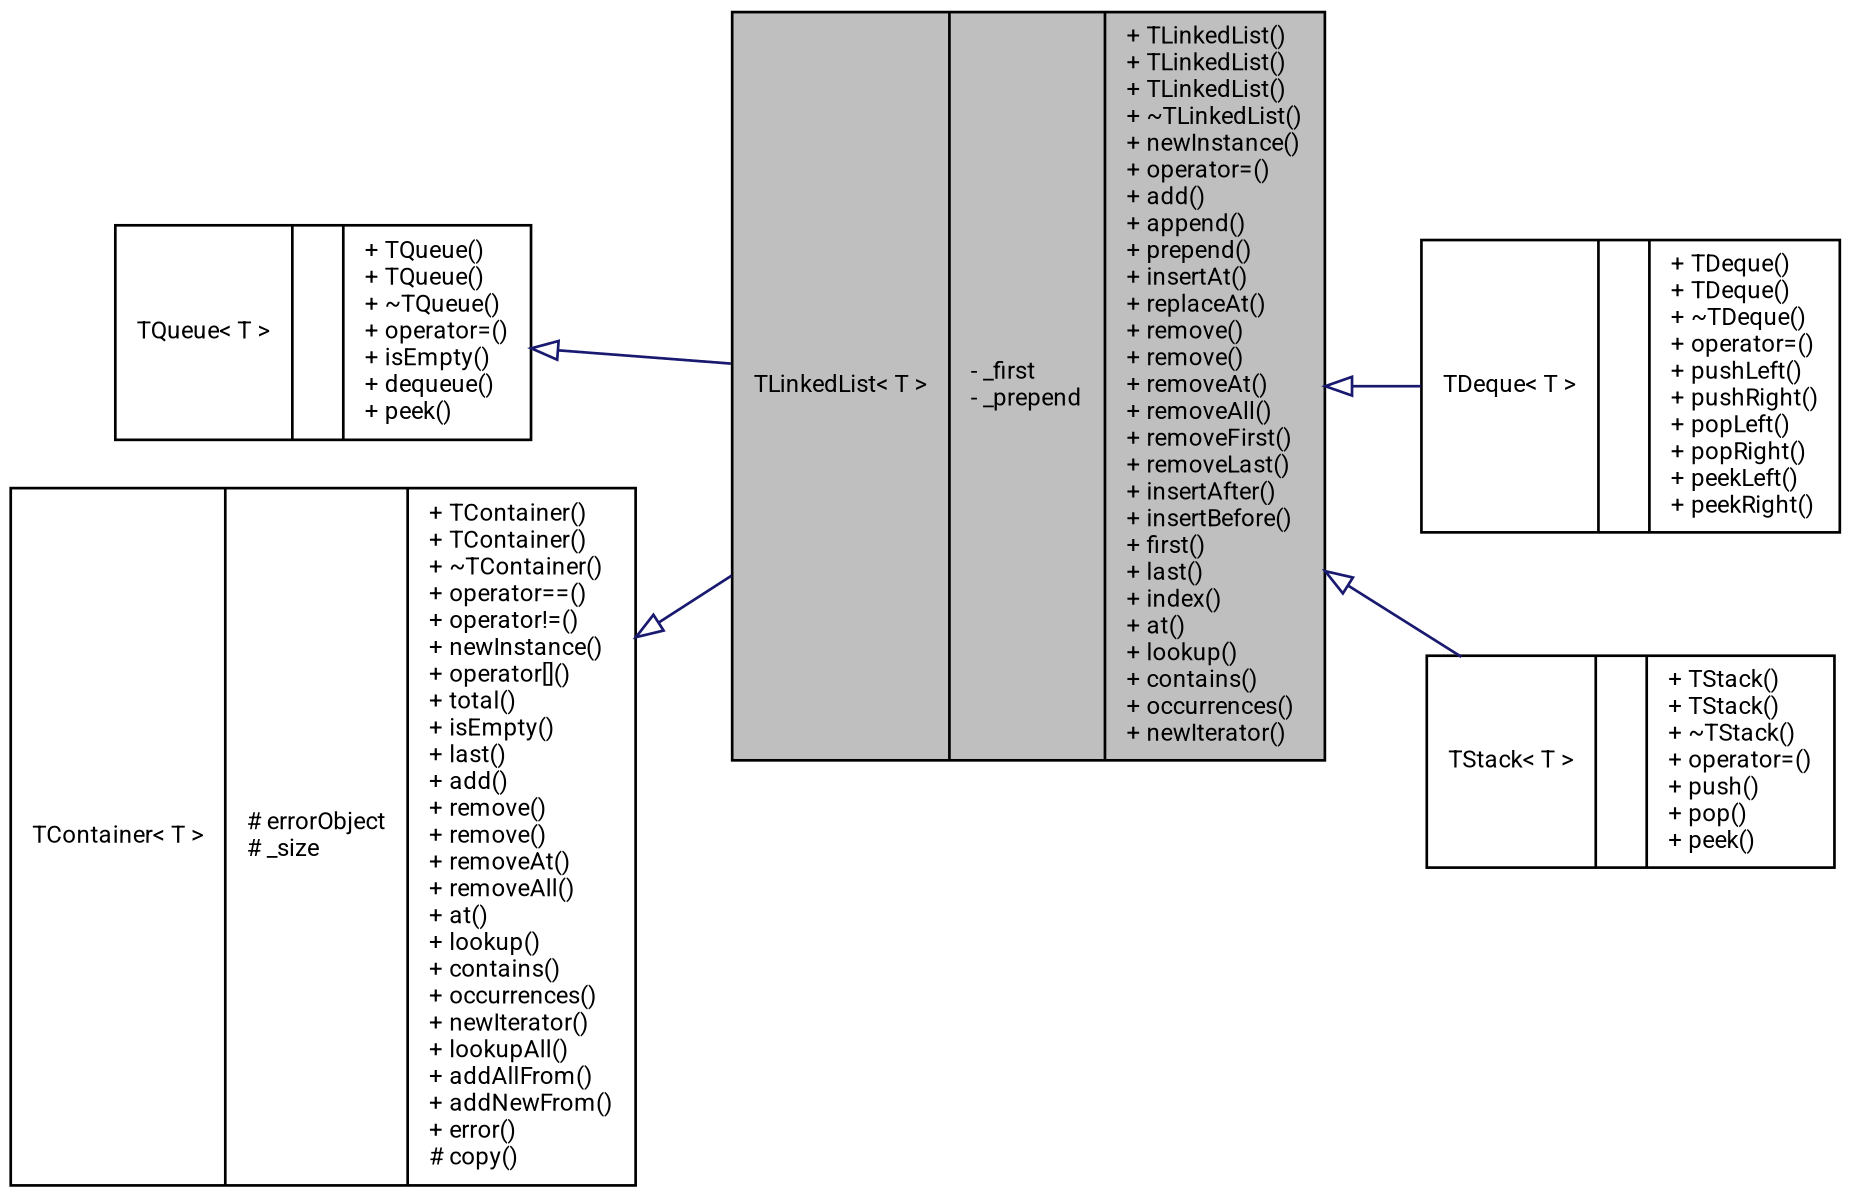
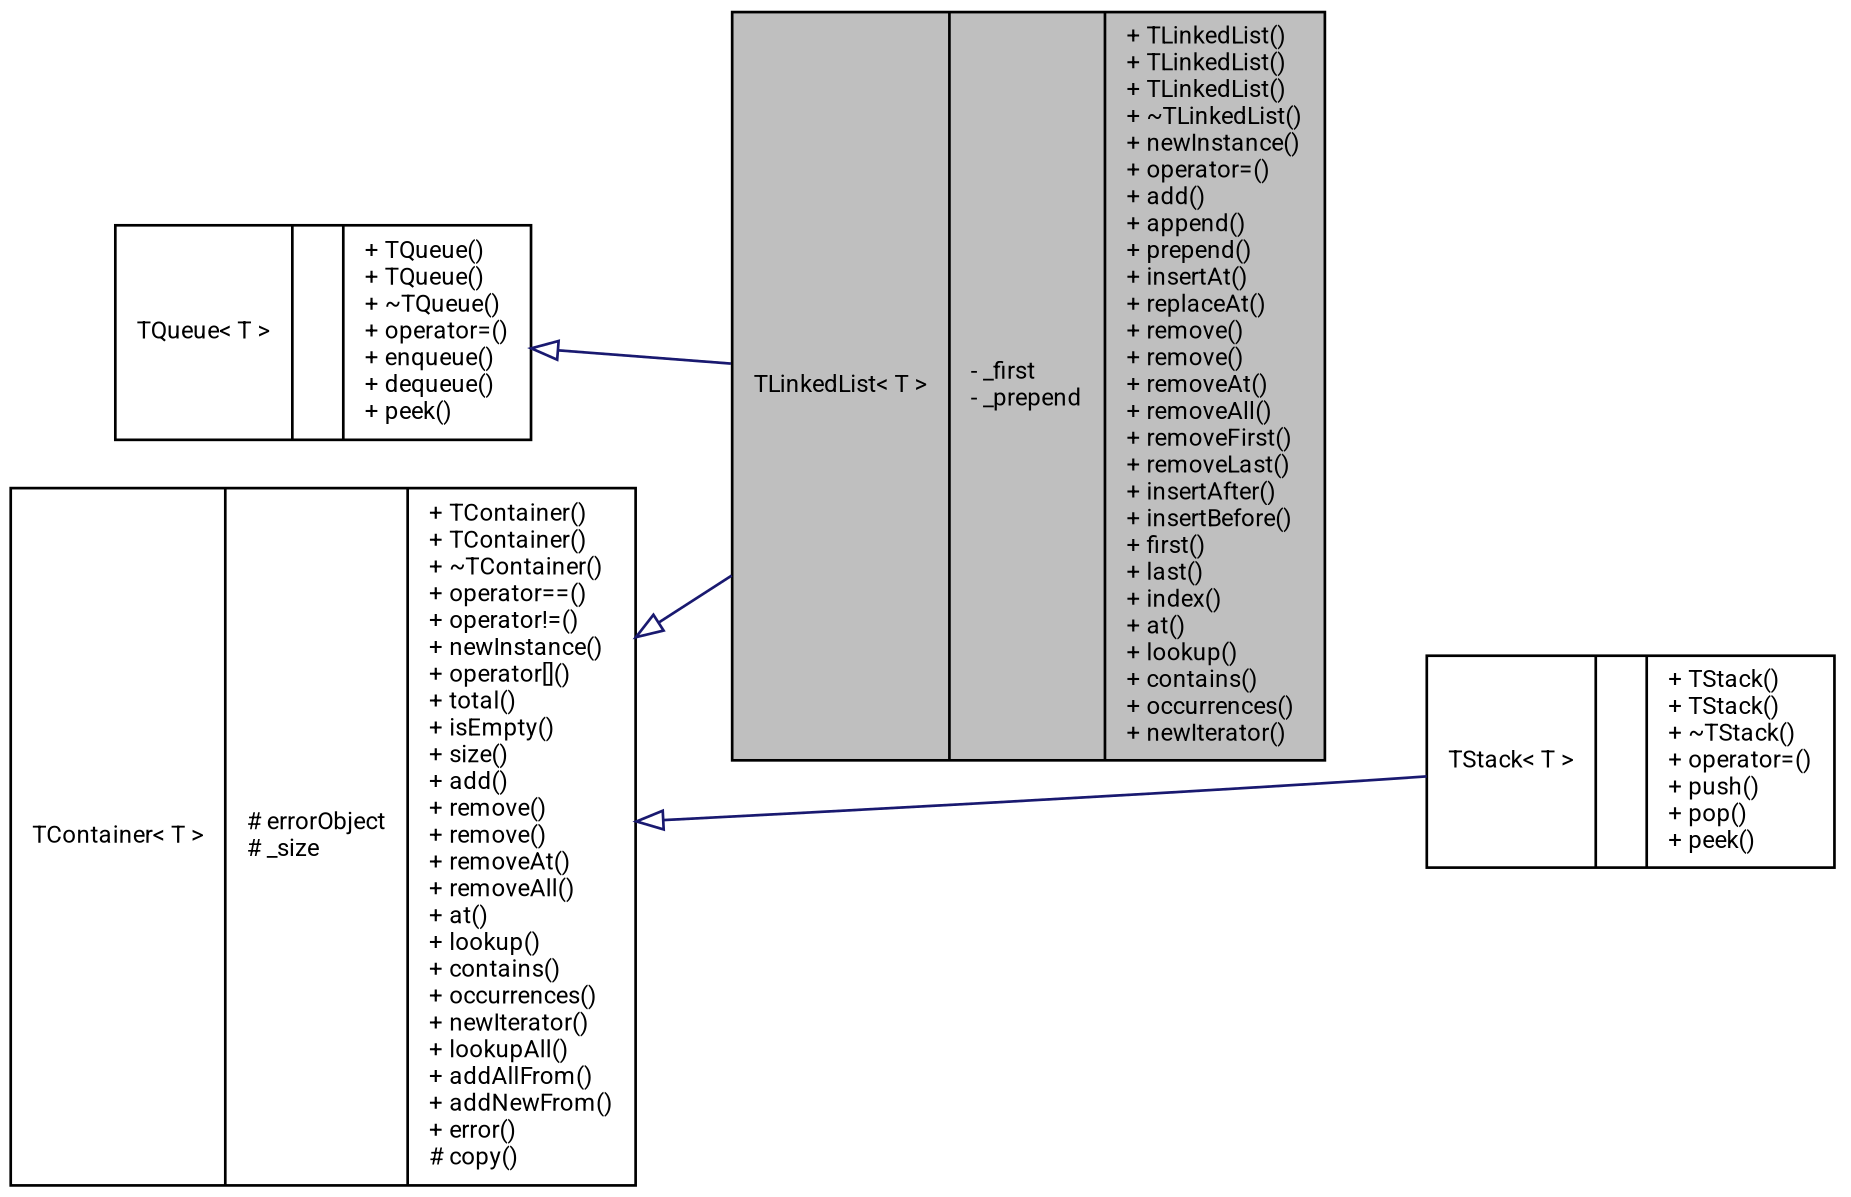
  digraph {
    fontname=Roboto
    rankdir=LR
    node [color=black fontname=Roboto fontsize=9 shape=record]
    edge [arrowtail=empty color=midnightblue dir=back fontname=Roboto fontsize=9 labelfontname=Arial labelfontsize=9 style=solid]
    n1 [fillcolor=grey75 fontcolor=black height=0.2 label="{TLinkedList\< T \>\n|- _first\l- _prepend\l|+ TLinkedList()\l+ TLinkedList()\l+ TLinkedList()\l+ ~TLinkedList()\l+ newInstance()\l+ operator=()\l+ add()\l+ append()\l+ prepend()\l+ insertAt()\l+ replaceAt()\l+ remove()\l+ remove()\l+ removeAt()\l+ removeAll()\l+ removeFirst()\l+ removeLast()\l+ insertAfter()\l+ insertBefore()\l+ first()\l+ last()\l+ index()\l+ at()\l+ lookup()\l+ contains()\l+ occurrences()\l+ newIterator()\l}" style=filled width=0.4]
-   n2 [height=0.2 label="{TDeque\< T \>\n||+ TDeque()\l+ TDeque()\l+ ~TDeque()\l+ operator=()\l+ pushLeft()\l+ pushRight()\l+ popLeft()\l+ popRight()\l+ peekLeft()\l+ peekRight()\l}" width=0.4]
    n3 [height=0.2 label="{TStack\< T \>\n||+ TStack()\l+ TStack()\l+ ~TStack()\l+ operator=()\l+ push()\l+ pop()\l+ peek()\l}" width=0.4]
-   n4 [height=0.2 label="{TQueue\< T \>\n||+ TQueue()\l+ TQueue()\l+ ~TQueue()\l+ operator=()\l+ isEmpty()\l+ dequeue()\l+ peek()\l}" width=0.4]
-   n5 [height=0.2 label="{TContainer\< T \>\n|# errorObject\l# _size\l|+ TContainer()\l+ TContainer()\l+ ~TContainer()\l+ operator==()\l+ operator!=()\l+ newInstance()\l+ operator[]()\l+ total()\l+ isEmpty()\l+ last()\l+ add()\l+ remove()\l+ remove()\l+ removeAt()\l+ removeAll()\l+ at()\l+ lookup()\l+ contains()\l+ occurrences()\l+ newIterator()\l+ lookupAll()\l+ addAllFrom()\l+ addNewFrom()\l+ error()\l# copy()\l}" width=0.4]
-   n1 -> n2
-   n1 -> n3
+   n4 [height=0.2 label="{TQueue\< T \>\n||+ TQueue()\l+ TQueue()\l+ ~TQueue()\l+ operator=()\l+ enqueue()\l+ dequeue()\l+ peek()\l}" width=0.4]
+   n5 [height=0.2 label="{TContainer\< T \>\n|# errorObject\l# _size\l|+ TContainer()\l+ TContainer()\l+ ~TContainer()\l+ operator==()\l+ operator!=()\l+ newInstance()\l+ operator[]()\l+ total()\l+ isEmpty()\l+ size()\l+ add()\l+ remove()\l+ remove()\l+ removeAt()\l+ removeAll()\l+ at()\l+ lookup()\l+ contains()\l+ occurrences()\l+ newIterator()\l+ lookupAll()\l+ addAllFrom()\l+ addNewFrom()\l+ error()\l# copy()\l}" width=0.4]
+   n5 -> n3
    n4 -> n1
    n5 -> n1
  }
